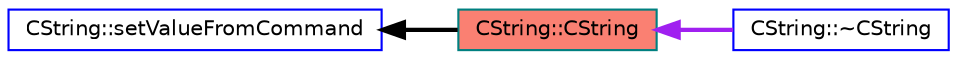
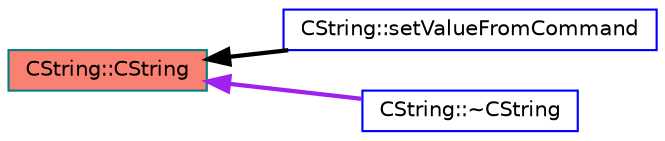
  digraph {
    rankdir=LR
    node [color=blue fillcolor=white fontname=Helvetica fontsize=10 shape=record style=filled]
    edge [dir=back fontname=Helvetica fontsize=10 labelfontname=Helvetica labelfontsize=10 style=bold]
    n1 [fontcolor=black height=0.2 label="CString::setValueFromCommand" width=0.4]
    n2 [color=teal fillcolor=salmon height=0.2 label="CString::CString" width=0.4]
    n3 [height=0.2 label="CString::~CString" width=0.4]
-   n1 -> n2 [color=black]
+   n2 -> n1 [color=black]
    n2 -> n3 [color=purple]
  }
